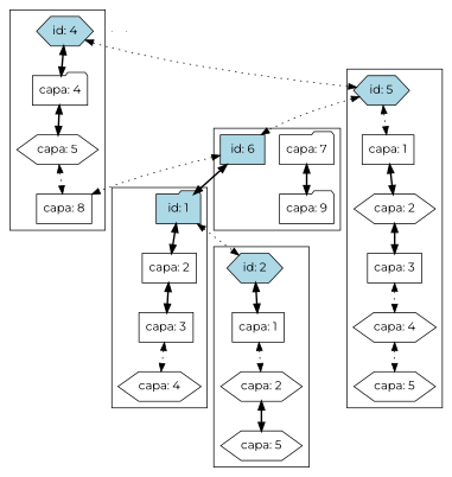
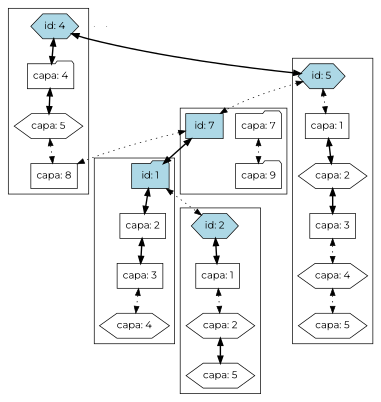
  digraph {
    fontname=Montserrat
    rank=same
    node [fontname=Montserrat shape=hexagon]
    edge [dir=both fontname=Montserrat style=bold]
    n1 [fillcolor=lightblue label="id: 1" shape=folder style=filled]
    n2 [label="capa: 2" shape=box]
    n3 [label="capa: 3" shape=box]
    n4 [label="capa: 4"]
    n5 [fillcolor=lightblue label="id: 2" style=filled]
    n6 [label="capa: 1" shape=box]
    n7 [label="capa: 2"]
    n8 [label="capa: 5"]
    n9 [fillcolor=lightblue label="id: 4" style=filled]
    n10 [label="capa: 4" shape=folder]
    n11 [label="capa: 5"]
    n12 [label="capa: 8" shape=box]
    n13 [fillcolor=lightblue label="id: 5" style=filled]
    n14 [label="capa: 1" shape=box]
    n15 [label="capa: 2"]
    n16 [label="capa: 3" shape=box]
    n17 [label="capa: 4"]
    n18 [label="capa: 5"]
-   n19 [fillcolor=lightblue label="id: 6" shape=box style=filled]
+   n19 [fillcolor=lightblue label="id: 7" shape=box style=filled]
    n20 [label="capa: 7" shape=folder]
    n21 [label="capa: 9" shape=folder]
    e0 [shape=point width=0]
    e1 [shape=point width=0]
    subgraph cluster_1 {
      n1
      n2
      n3
      n4
    }
    subgraph cluster_2 {
      n5
      n6
      n7
      n8
    }
    subgraph cluster_3 {
      n9
      n10
      n11
      n12
    }
    subgraph cluster_4 {
      n13
      n14
      n15
      n16
      n17
      n18
    }
    subgraph cluster_5 {
      n19
      n20
      n21
    }
    n1 -> n2
    n1 -> n5 [style=dotted]
    n2 -> n3
    n3 -> n4 [style=dotted]
    n5 -> n6
    n6 -> n7 [style=dotted]
    n7 -> n8
    n9 -> n10
-   n9 -> n13 [style=dotted]
+   n9 -> n13
    n10 -> n11
    n11 -> n12 [style=dotted]
    n13 -> n14 [style=dotted]
    n13 -> n19 [style=dotted]
    n14 -> n15
    n15 -> n16
    n16 -> n17 [style=dotted]
    n17 -> n18 [style=dotted]
    n19 -> n1
    n19 -> n12 [style=dotted]
-   n20 -> n21
+   n20 -> n21 [style=dotted]
  }
